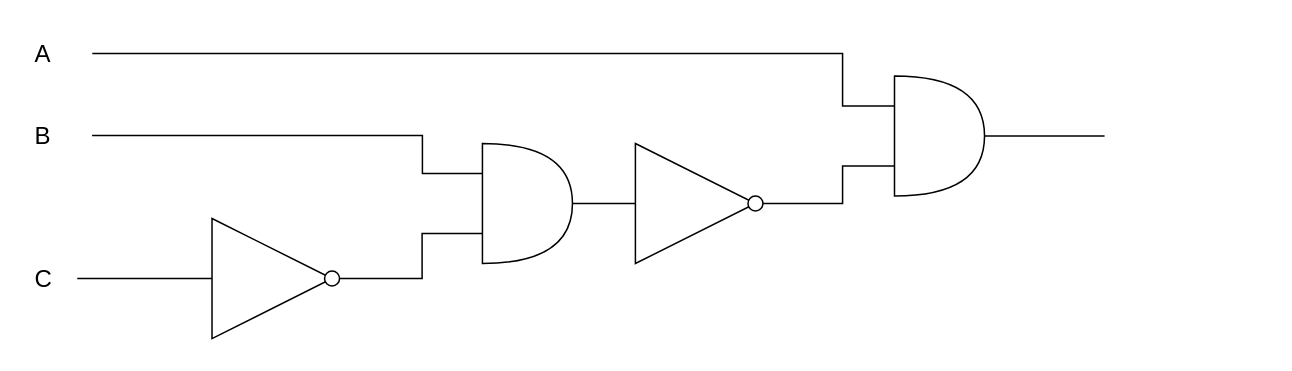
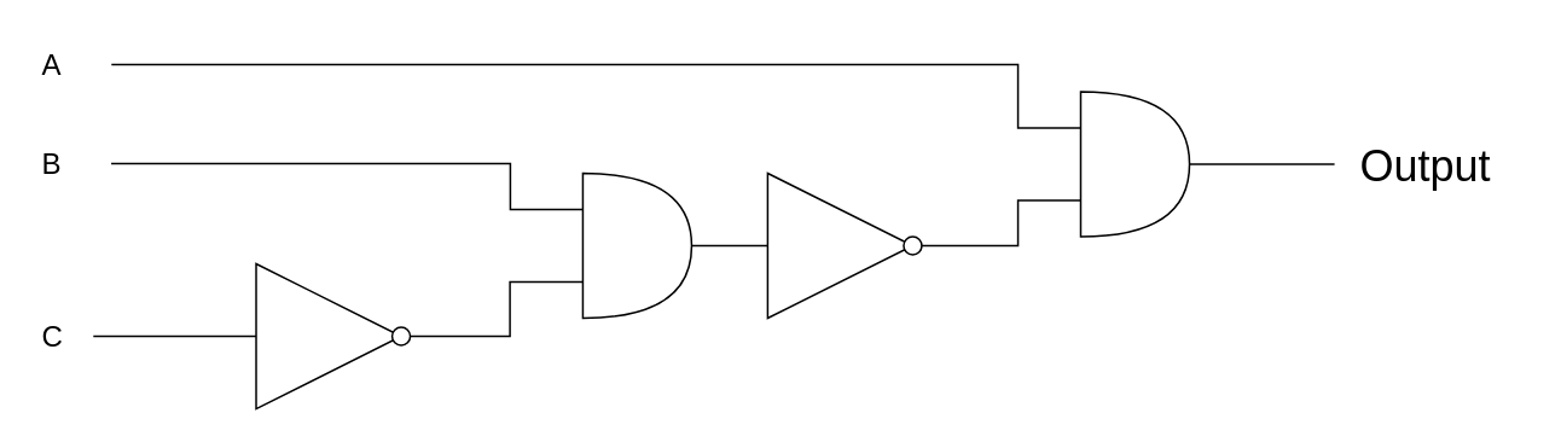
  <mxCell id="0" />
  <mxCell id="1" parent="0" />
  <mxCell id="2" value="" style="edgeStyle=orthogonalEdgeStyle;rounded=0;orthogonalLoop=1;jettySize=auto;html=1;fontSize=24;endArrow=none;endFill=0;entryX=0;entryY=0.25;entryDx=0;entryDy=0;entryPerimeter=0;" edge="1" parent="1" target="19"><mxGeometry relative="1" as="geometry"><mxPoint x="61" y="35" as="sourcePoint" /><mxPoint x="131" y="35" as="targetPoint" /><Array as="points"><mxPoint x="561" y="35" /><mxPoint x="561" y="70" /></Array></mxGeometry></mxCell>
  <mxCell id="3" value="&lt;font style=&quot;font-size: 16px&quot;&gt;A&lt;/font&gt;" style="text;html=1;resizable=0;points=[];autosize=1;align=left;verticalAlign=middle;spacingTop=-4;fontSize=24;strokeColor=none;" vertex="1" parent="1"><mxGeometry x="20.794" y="20" width="30" height="30" as="geometry" /></mxCell>
  <mxCell id="4" value="&lt;font style=&quot;font-size: 16px&quot;&gt;B&lt;/font&gt;" style="text;html=1;resizable=0;points=[];autosize=1;align=left;verticalAlign=middle;spacingTop=-4;fontSize=24;strokeColor=none;" vertex="1" parent="1"><mxGeometry x="20.794" y="75" width="30" height="30" as="geometry" /></mxCell>
  <mxCell id="5" value="&lt;font style=&quot;font-size: 16px&quot;&gt;C&lt;/font&gt;" style="text;html=1;resizable=0;points=[];autosize=1;align=left;verticalAlign=middle;spacingTop=-4;fontSize=24;strokeColor=none;" vertex="1" parent="1"><mxGeometry x="20.794" y="170" width="30" height="30" as="geometry" /></mxCell>
  <mxCell id="6" value="" style="edgeStyle=orthogonalEdgeStyle;rounded=0;orthogonalLoop=1;jettySize=auto;html=1;fontSize=24;endArrow=none;endFill=0;entryX=0;entryY=0.25;entryDx=0;entryDy=0;entryPerimeter=0;" edge="1" parent="1" target="11"><mxGeometry relative="1" as="geometry"><mxPoint x="60.857" y="89.738" as="sourcePoint" /><mxPoint x="130.857" y="89.738" as="targetPoint" /><Array as="points"><mxPoint x="281" y="90" /><mxPoint x="281" y="115" /></Array></mxGeometry></mxCell>
  <mxCell id="7" value="" style="edgeStyle=orthogonalEdgeStyle;rounded=0;orthogonalLoop=1;jettySize=auto;html=1;fontSize=24;endArrow=none;endFill=0;entryX=0;entryY=0.5;entryDx=0;entryDy=0;" edge="1" parent="1" target="9"><mxGeometry relative="1" as="geometry"><mxPoint x="51" y="185" as="sourcePoint" /><mxPoint x="120.857" y="209.524" as="targetPoint" /><Array as="points"><mxPoint x="101" y="185" /><mxPoint x="101" y="185" /></Array></mxGeometry></mxCell>
  <mxCell id="8" value="" style="group" vertex="1" connectable="0" parent="1"><mxGeometry x="140.794" y="145" width="85" height="80" as="geometry" /></mxCell>
  <mxCell id="9" value="" style="triangle;whiteSpace=wrap;html=1;" vertex="1" parent="8"><mxGeometry width="80" height="80" as="geometry" /></mxCell>
  <mxCell id="10" value="" style="ellipse;whiteSpace=wrap;html=1;aspect=fixed;" vertex="1" parent="8"><mxGeometry x="75" y="35" width="10" height="10" as="geometry" /></mxCell>
  <mxCell id="11" value="" style="shape=or;whiteSpace=wrap;html=1;fontSize=15;" vertex="1" parent="1"><mxGeometry x="321" y="95" width="60" height="80" as="geometry" /></mxCell>
  <mxCell id="12" value="" style="edgeStyle=elbowEdgeStyle;rounded=0;orthogonalLoop=1;jettySize=auto;html=1;fontSize=15;endArrow=none;endFill=0;entryX=0;entryY=0.75;entryDx=0;entryDy=0;entryPerimeter=0;" edge="1" parent="1" source="10" target="11"><mxGeometry relative="1" as="geometry"><mxPoint x="321" y="150" as="targetPoint" /><Array as="points"><mxPoint x="280.794" y="170" /></Array></mxGeometry></mxCell>
  <mxCell id="13" value="" style="group" vertex="1" connectable="0" parent="1"><mxGeometry x="401.151" y="95" width="126.5" height="80" as="geometry" /></mxCell>
  <mxCell id="14" value="" style="group" vertex="1" connectable="0" parent="13"><mxGeometry x="21.794" width="85" height="80" as="geometry" /></mxCell>
  <mxCell id="15" value="" style="triangle;whiteSpace=wrap;html=1;" vertex="1" parent="14"><mxGeometry width="80" height="80" as="geometry" /></mxCell>
  <mxCell id="16" value="" style="ellipse;whiteSpace=wrap;html=1;aspect=fixed;" vertex="1" parent="14"><mxGeometry x="75" y="35" width="10" height="10" as="geometry" /></mxCell>
  <mxCell id="17" value="" style="edgeStyle=orthogonalEdgeStyle;rounded=0;orthogonalLoop=1;jettySize=auto;html=1;fontSize=24;endArrow=none;endFill=0;entryX=0;entryY=0.5;entryDx=0;entryDy=0;exitX=1;exitY=0.5;exitDx=0;exitDy=0;exitPerimeter=0;" edge="1" parent="1" target="15" source="11"><mxGeometry relative="1" as="geometry"><mxPoint x="391" y="135" as="sourcePoint" /><mxPoint x="412.945" y="135" as="targetPoint" /><Array as="points" /></mxGeometry></mxCell>
  <mxCell id="18" value="" style="edgeStyle=elbowEdgeStyle;rounded=0;orthogonalLoop=1;jettySize=auto;html=1;endArrow=none;endFill=0;fontSize=15;" edge="1" parent="1" source="19"><mxGeometry relative="1" as="geometry"><mxPoint x="735.598" y="90" as="targetPoint" /></mxGeometry></mxCell>
  <mxCell id="19" value="" style="shape=or;whiteSpace=wrap;html=1;fontSize=15;" vertex="1" parent="1"><mxGeometry x="595.598" y="50" width="60" height="80" as="geometry" /></mxCell>
  <mxCell id="20" value="" style="edgeStyle=orthogonalEdgeStyle;rounded=0;orthogonalLoop=1;jettySize=auto;html=1;fontSize=24;endArrow=none;endFill=0;entryX=0;entryY=0.75;entryDx=0;entryDy=0;entryPerimeter=0;" edge="1" parent="1" source="16" target="19"><mxGeometry relative="1" as="geometry"><mxPoint x="547.651" y="135" as="targetPoint" /><Array as="points"><mxPoint x="561" y="135" /><mxPoint x="561" y="110" /></Array></mxGeometry></mxCell>
+ <mxCell id="21" value="Output" style="text;html=1;resizable=0;points=[];autosize=1;align=left;verticalAlign=top;spacingTop=-4;fontSize=24;" vertex="1" parent="1"><mxGeometry x="748.294" y="75" width="90" height="30" as="geometry" /></mxCell>
